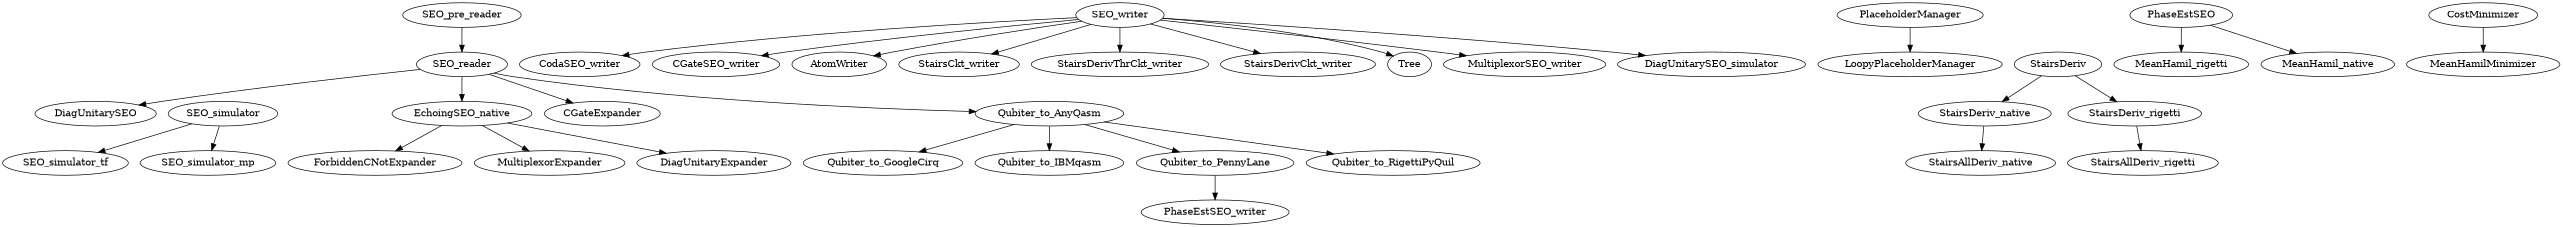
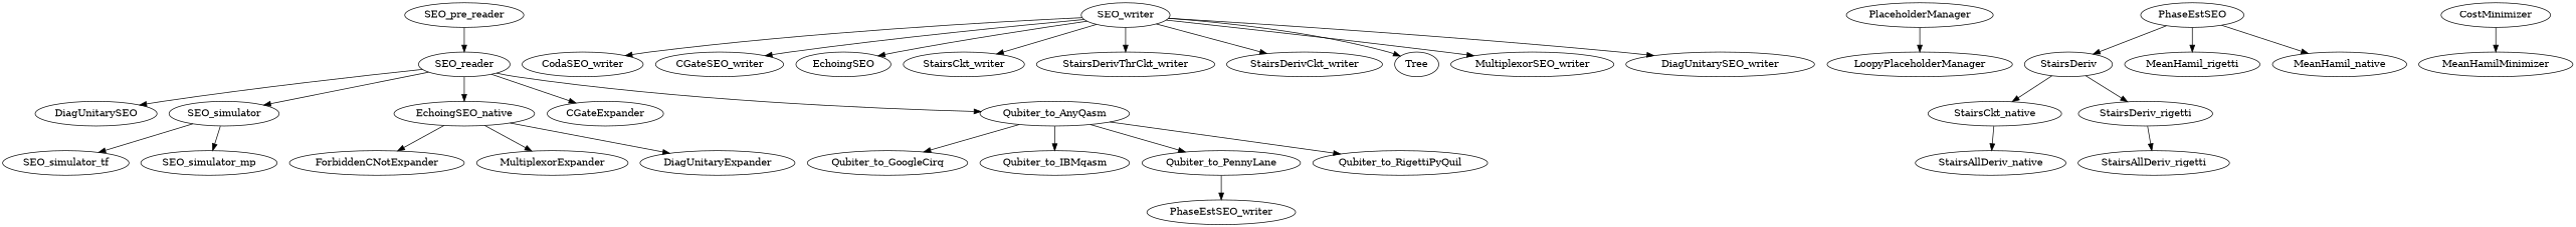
  strict digraph {
    n1 [label=DiagUnitarySEO]
    SEO_reader
    SEO_simulator
    n4 [label=EchoingSEO_native]
    CGateExpander
    Qubiter_to_AnyQasm
    SEO_simulator_tf
    SEO_simulator_mp
    ForbiddenCNotExpander
    MultiplexorExpander
    DiagUnitaryExpander
    Qubiter_to_GoogleCirq
    Qubiter_to_IBMqasm
    Qubiter_to_PennyLane
    Qubiter_to_RigettiPyQuil
    SEO_writer
    CodaSEO_writer
    CGateSEO_writer
-   AtomWriter
+   AtomWriter [label=EchoingSEO]
    StairsCkt_writer
    StairsDerivThrCkt_writer
    StairsDerivCkt_writer
    Tree
    MultiplexorSEO_writer
-   DiagUnitarySEO_writer [label=DiagUnitarySEO_simulator]
+   DiagUnitarySEO_writer
    SEO_pre_reader
    PlaceholderManager
    LoopyPlaceholderManager
    StairsDeriv
-   StairsDeriv_native
+   StairsDeriv_native [label=StairsCkt_native]
    StairsDeriv_rigetti
    StairsAllDeriv_native
    StairsAllDeriv_rigetti
    n34 [label=PhaseEstSEO]
    MeanHamil_rigetti
    MeanHamil_native
    CostMinimizer
    MeanHamilMinimizer
    PhaseEstSEO_writer
    SEO_reader -> n1
+   SEO_reader -> SEO_simulator
    SEO_reader -> n4
    SEO_reader -> CGateExpander
    SEO_reader -> Qubiter_to_AnyQasm
    SEO_simulator -> SEO_simulator_tf
    SEO_simulator -> SEO_simulator_mp
    n4 -> ForbiddenCNotExpander
    n4 -> MultiplexorExpander
    n4 -> DiagUnitaryExpander
    Qubiter_to_AnyQasm -> Qubiter_to_GoogleCirq
    Qubiter_to_AnyQasm -> Qubiter_to_IBMqasm
    Qubiter_to_AnyQasm -> Qubiter_to_PennyLane
    Qubiter_to_AnyQasm -> Qubiter_to_RigettiPyQuil
    Qubiter_to_PennyLane -> PhaseEstSEO_writer
    SEO_writer -> CodaSEO_writer
    SEO_writer -> CGateSEO_writer
    SEO_writer -> AtomWriter
    SEO_writer -> StairsCkt_writer
    SEO_writer -> StairsDerivThrCkt_writer
    SEO_writer -> StairsDerivCkt_writer
    SEO_writer -> Tree
    SEO_writer -> MultiplexorSEO_writer
    SEO_writer -> DiagUnitarySEO_writer
    SEO_pre_reader -> SEO_reader
    PlaceholderManager -> LoopyPlaceholderManager
    StairsDeriv -> StairsDeriv_native
    StairsDeriv -> StairsDeriv_rigetti
    StairsDeriv_native -> StairsAllDeriv_native
    StairsDeriv_rigetti -> StairsAllDeriv_rigetti
+   n34 -> StairsDeriv
    n34 -> MeanHamil_rigetti
    n34 -> MeanHamil_native
    CostMinimizer -> MeanHamilMinimizer
  }
